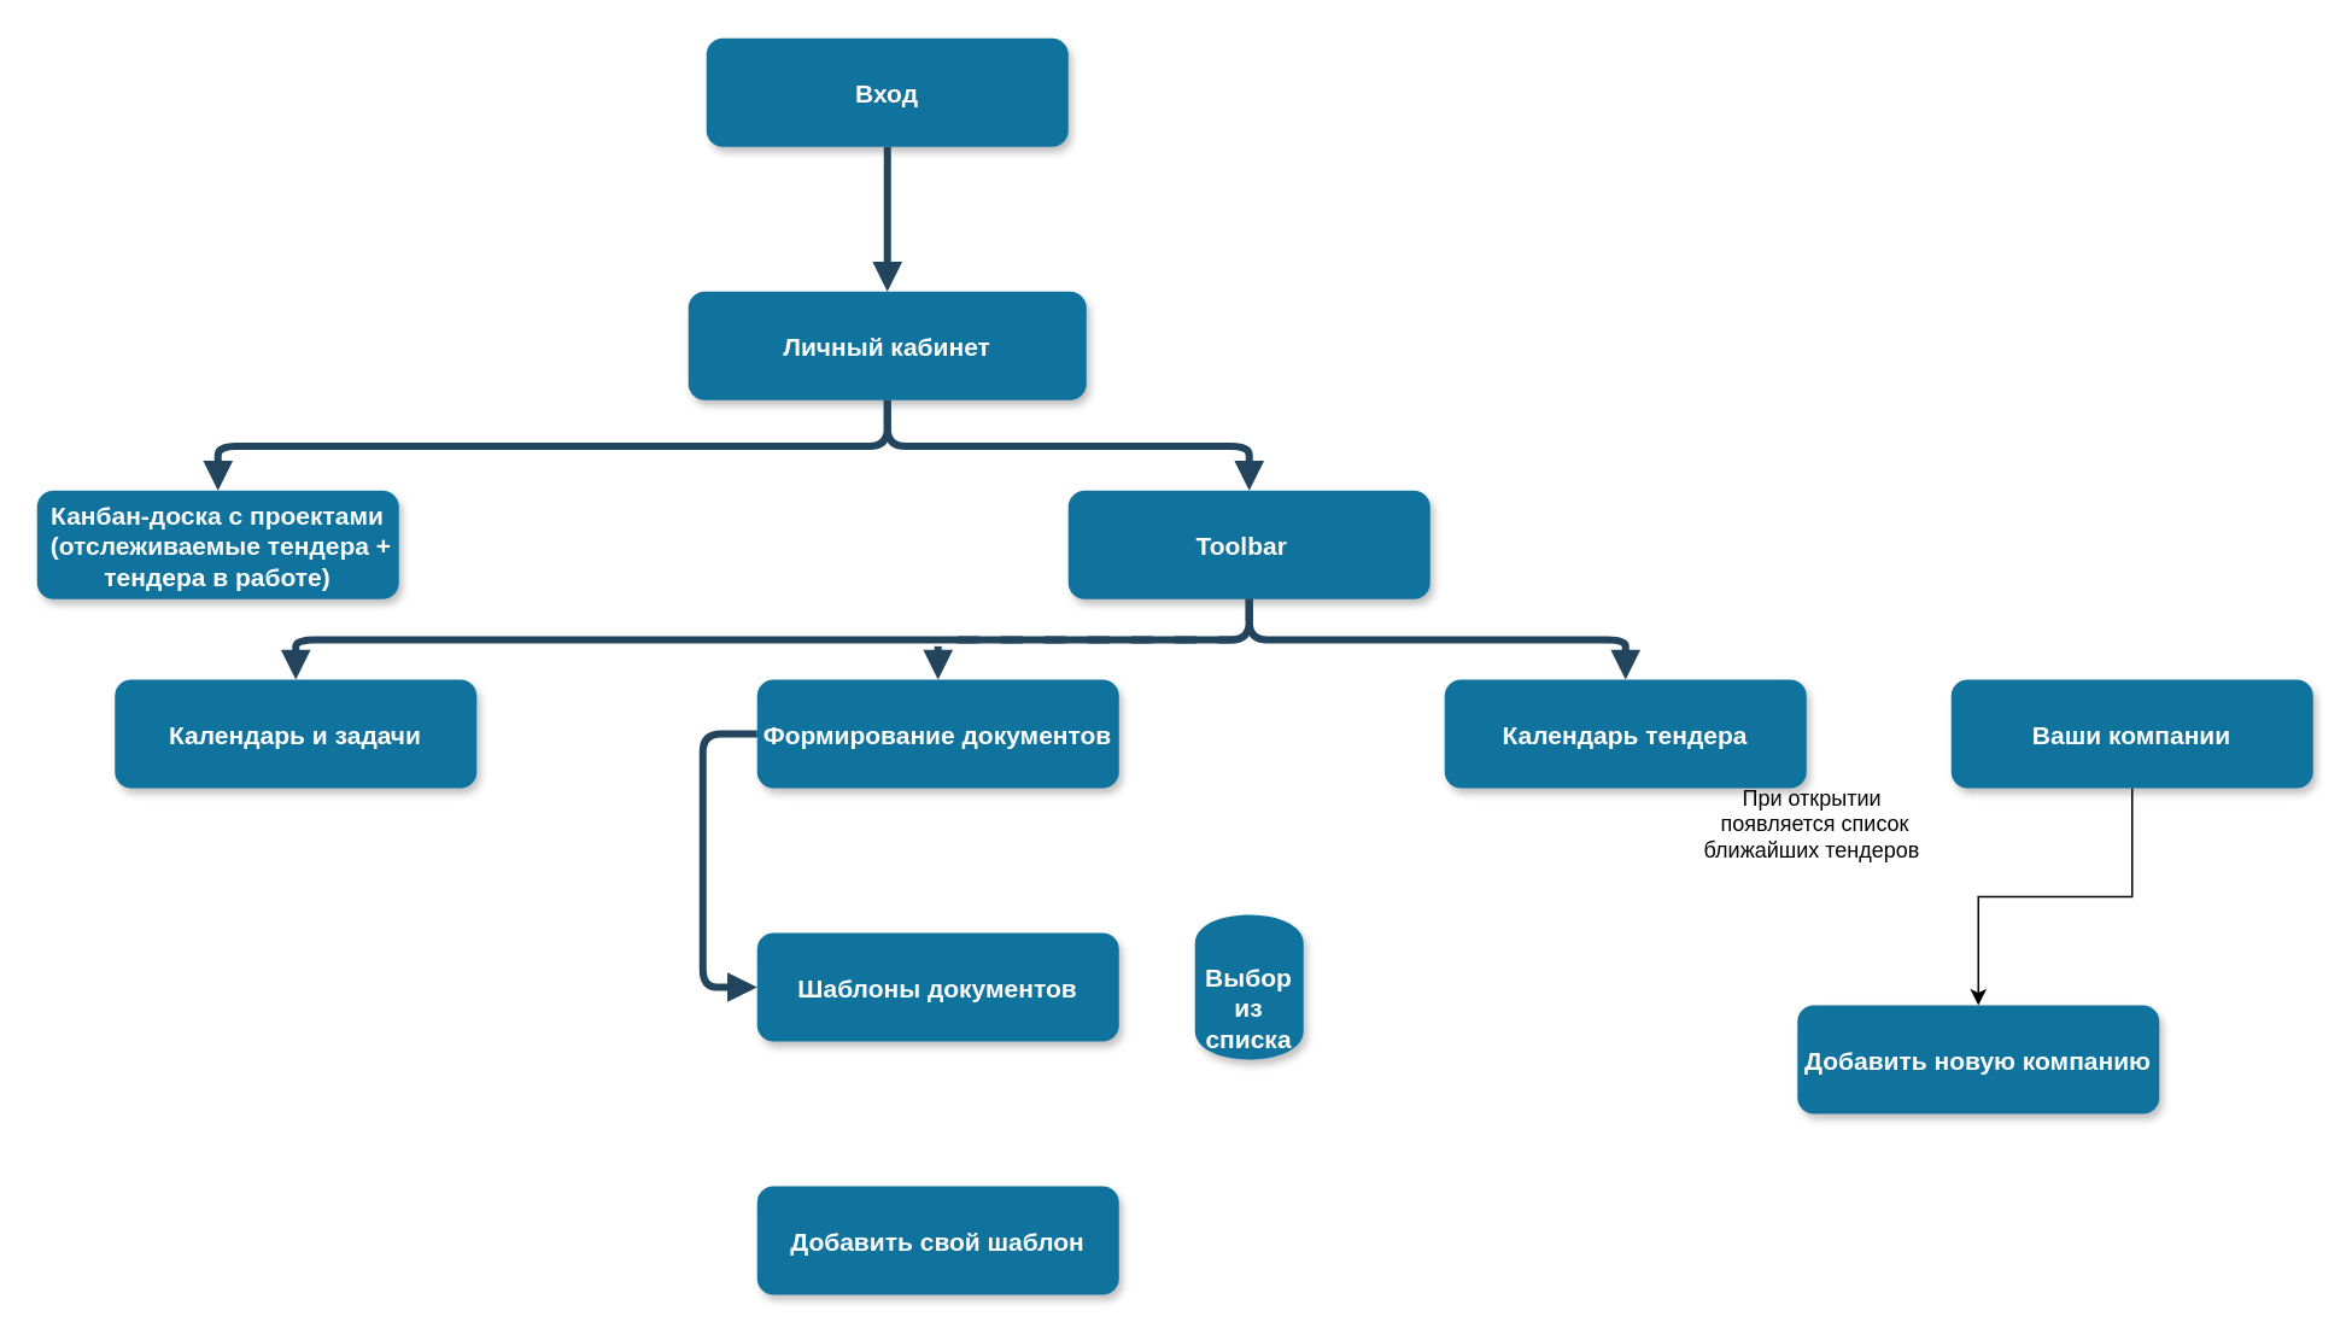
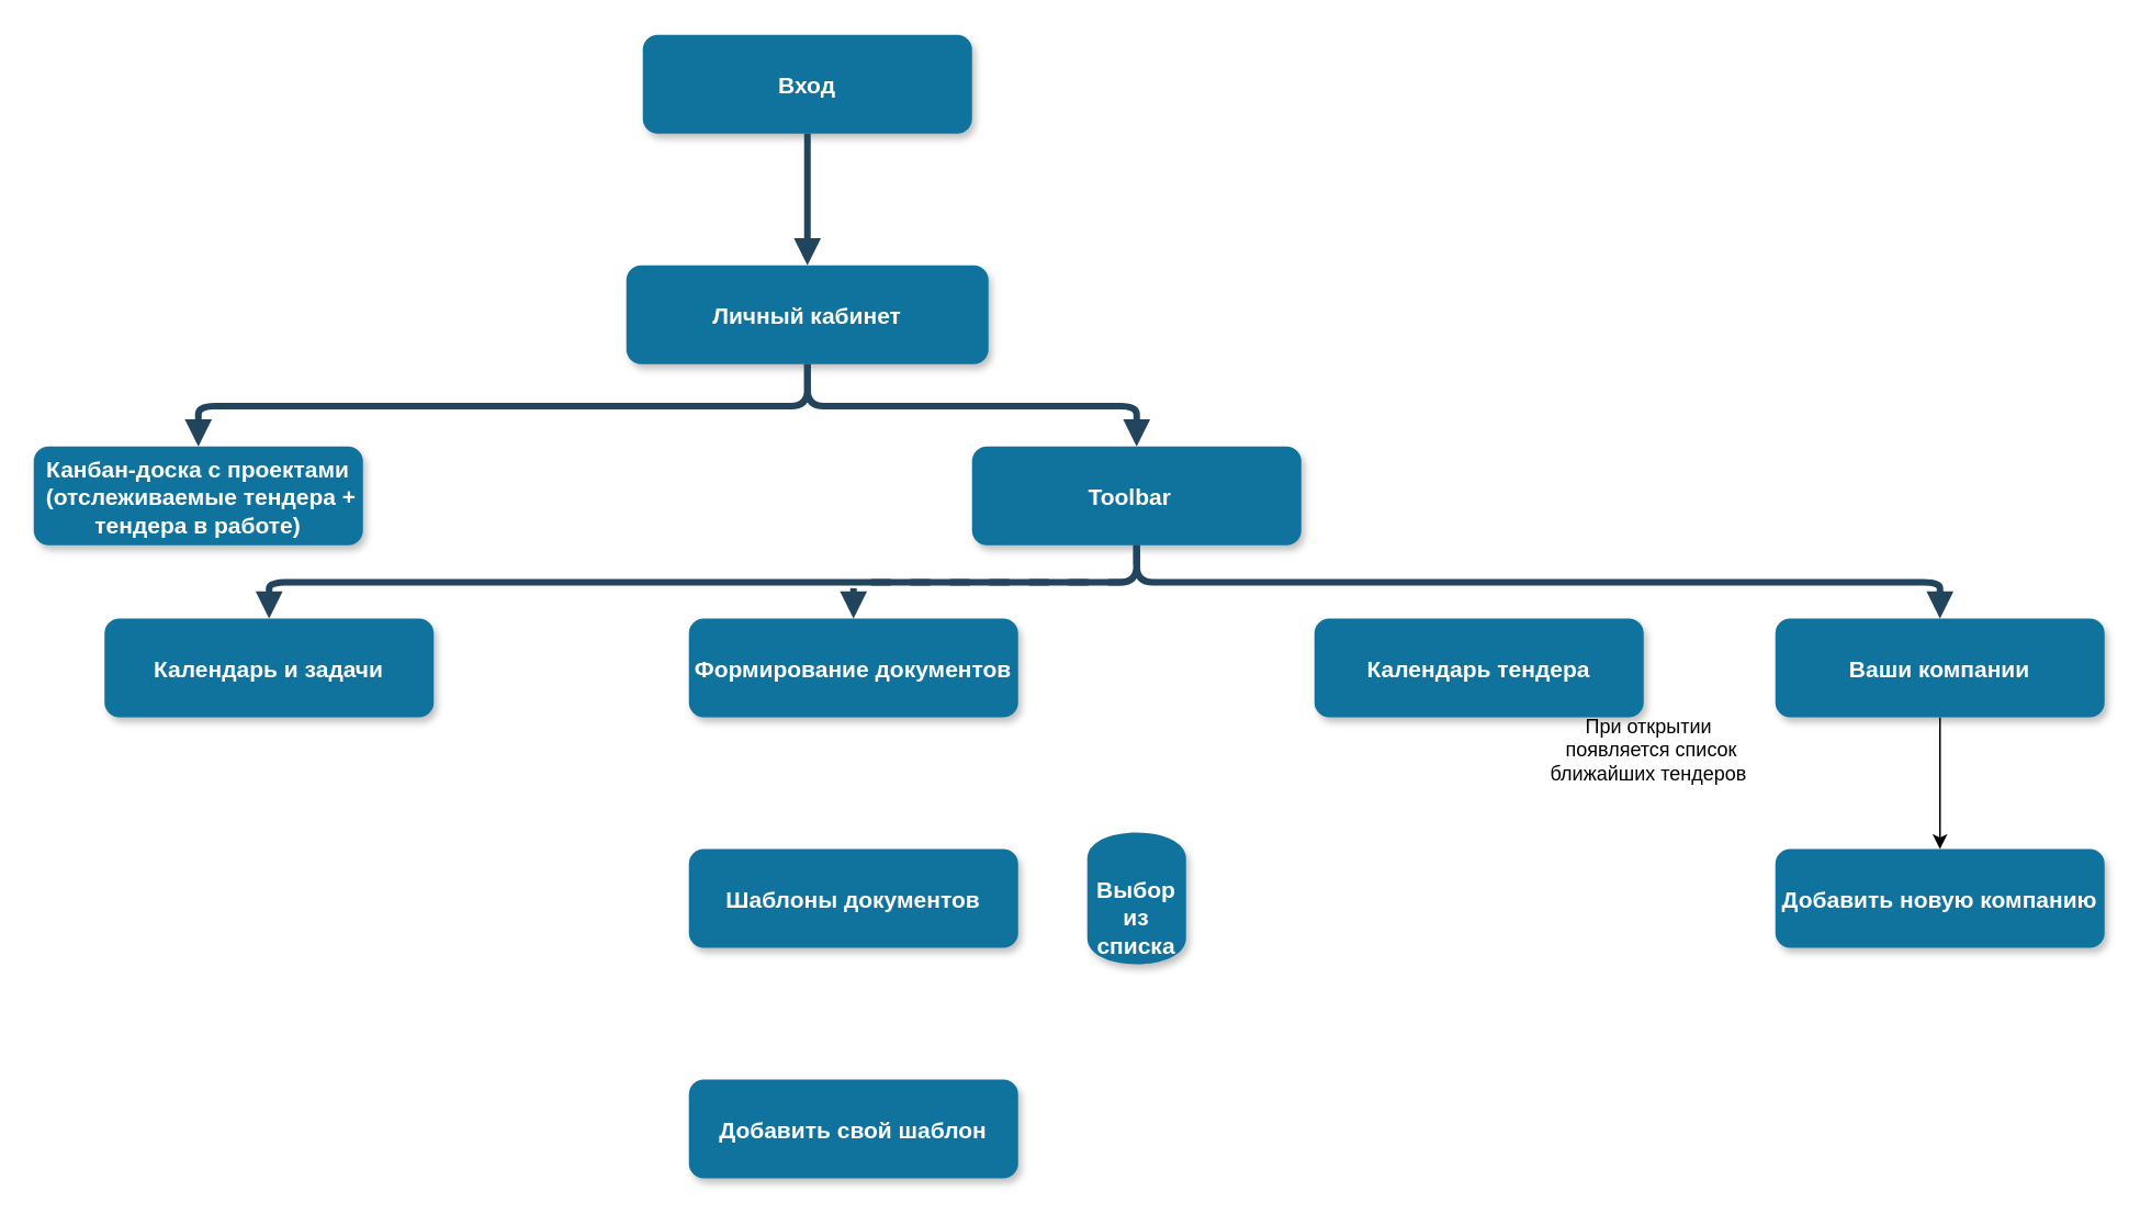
  <mxCell id="0" />
  <mxCell id="1" parent="0" />
  <mxCell id="2" value="Вход" style="rounded=1;fillColor=#10739E;strokeColor=none;shadow=1;gradientColor=none;fontStyle=1;fontColor=#FFFFFF;fontSize=14;" parent="1" vertex="1"><mxGeometry x="390" y="20.5" width="200" height="60" as="geometry" /></mxCell>
  <mxCell id="3" value="Личный кабинет" style="rounded=1;fillColor=#10739E;strokeColor=none;shadow=1;gradientColor=none;fontStyle=1;fontColor=#FFFFFF;fontSize=14;" parent="1" vertex="1"><mxGeometry x="380" y="160.5" width="220" height="60" as="geometry" /></mxCell>
  <mxCell id="4" value="Канбан-доска с проектами&#10; (отслеживаемые тендера + &#10;тендера в работе)" style="rounded=1;fillColor=#10739E;strokeColor=none;shadow=1;gradientColor=none;fontStyle=1;fontColor=#FFFFFF;fontSize=14;" parent="1" vertex="1"><mxGeometry x="20" y="270.5" width="200" height="60" as="geometry" /></mxCell>
  <mxCell id="5" value="Toolbar  " style="rounded=1;fillColor=#10739E;strokeColor=none;shadow=1;gradientColor=none;fontStyle=1;fontColor=#FFFFFF;fontSize=14;" parent="1" vertex="1"><mxGeometry x="590" y="270.5" width="200" height="60" as="geometry" /></mxCell>
  <mxCell id="6" value="Календарь тендера" style="rounded=1;fillColor=#10739E;strokeColor=none;shadow=1;gradientColor=none;fontStyle=1;fontColor=#FFFFFF;fontSize=14;" parent="1" vertex="1"><mxGeometry x="798" y="375" width="200" height="60" as="geometry" /></mxCell>
  <mxCell id="7" value="Формирование документов" style="rounded=1;fillColor=#10739E;strokeColor=none;shadow=1;gradientColor=none;fontStyle=1;fontColor=#FFFFFF;fontSize=14;" parent="1" vertex="1"><mxGeometry x="418" y="375" width="200" height="60" as="geometry" /></mxCell>
  <mxCell id="8" value="Календарь и задачи" style="rounded=1;fillColor=#10739E;strokeColor=none;shadow=1;gradientColor=none;fontStyle=1;fontColor=#FFFFFF;fontSize=14;" parent="1" vertex="1"><mxGeometry x="63" y="375" width="200" height="60" as="geometry" /></mxCell>
  <mxCell id="9" value="" style="edgeStyle=elbowEdgeStyle;elbow=vertical;strokeWidth=4;endArrow=block;endFill=1;fontStyle=1;strokeColor=#23445D;" parent="1" source="2" target="3" edge="1"><mxGeometry x="22" y="165.5" width="100" height="100" as="geometry"><mxPoint x="-260" y="80.5" as="sourcePoint" /><mxPoint x="-160" y="-19.5" as="targetPoint" /></mxGeometry></mxCell>
  <mxCell id="10" value="" style="edgeStyle=elbowEdgeStyle;elbow=vertical;strokeWidth=4;endArrow=block;endFill=1;fontStyle=1;strokeColor=#23445D;" parent="1" source="3" target="4" edge="1"><mxGeometry x="22" y="165.5" width="100" height="100" as="geometry"><mxPoint x="-260" y="80.5" as="sourcePoint" /><mxPoint x="-160" y="-19.5" as="targetPoint" /></mxGeometry></mxCell>
  <mxCell id="11" value="" style="edgeStyle=elbowEdgeStyle;elbow=vertical;strokeWidth=4;endArrow=block;endFill=1;fontStyle=1;strokeColor=#23445D;" parent="1" source="3" target="5" edge="1"><mxGeometry x="22" y="165.5" width="100" height="100" as="geometry"><mxPoint x="-260" y="80.5" as="sourcePoint" /><mxPoint x="-160" y="-19.5" as="targetPoint" /></mxGeometry></mxCell>
  <mxCell id="12" value="" style="edgeStyle=elbowEdgeStyle;elbow=vertical;strokeWidth=4;endArrow=block;endFill=1;fontStyle=1;strokeColor=#23445D;exitX=0.5;exitY=1;exitDx=0;exitDy=0;dashed=1;" parent="1" source="5" target="7" edge="1"><mxGeometry x="590" y="110" width="100" height="100" as="geometry"><mxPoint x="308" y="25" as="sourcePoint" /><mxPoint x="408" y="-75" as="targetPoint" /></mxGeometry></mxCell>
  <mxCell id="13" value="" style="edgeStyle=elbowEdgeStyle;elbow=vertical;strokeWidth=4;endArrow=block;endFill=1;fontStyle=1;strokeColor=#23445D;exitX=0.5;exitY=1;exitDx=0;exitDy=0;" parent="1" source="5" target="8" edge="1"><mxGeometry x="590" y="120" width="100" height="100" as="geometry"><mxPoint x="308" y="35" as="sourcePoint" /><mxPoint x="408" y="-65" as="targetPoint" /></mxGeometry></mxCell>
- <mxCell id="14" value="" style="edgeStyle=elbowEdgeStyle;elbow=vertical;strokeWidth=4;endArrow=block;endFill=1;fontStyle=1;strokeColor=#23445D;exitX=0.5;exitY=1;exitDx=0;exitDy=0;entryX=0.5;entryY=0;entryDx=0;entryDy=0;" edge="1" parent="1" source="5" target="6"><mxGeometry x="600" y="120" width="100" height="100" as="geometry"><mxPoint x="700" y="340.5" as="sourcePoint" /><mxPoint x="528" y="385" as="targetPoint" /></mxGeometry></mxCell>
  <mxCell id="15" value="Шаблоны документов" style="rounded=1;fillColor=#10739E;strokeColor=none;shadow=1;gradientColor=none;fontStyle=1;fontColor=#FFFFFF;fontSize=14;" vertex="1" parent="1"><mxGeometry x="418" y="515" width="200" height="60" as="geometry" /></mxCell>
  <mxCell id="16" value="" style="edgeStyle=orthogonalEdgeStyle;rounded=0;orthogonalLoop=1;jettySize=auto;html=1;" edge="1" parent="1" source="17" target="22"><mxGeometry relative="1" as="geometry" /></mxCell>
  <mxCell id="17" value="Ваши компании" style="rounded=1;fillColor=#10739E;strokeColor=none;shadow=1;gradientColor=none;fontStyle=1;fontColor=#FFFFFF;fontSize=14;" vertex="1" parent="1"><mxGeometry x="1078" y="375" width="200" height="60" as="geometry" /></mxCell>
+ <mxCell id="18" value="" style="edgeStyle=elbowEdgeStyle;elbow=vertical;strokeWidth=4;endArrow=block;endFill=1;fontStyle=1;strokeColor=#23445D;exitX=0.5;exitY=1;exitDx=0;exitDy=0;" edge="1" parent="1" source="5" target="17"><mxGeometry x="610" y="130" width="100" height="100" as="geometry"><mxPoint x="700" y="340.5" as="sourcePoint" /><mxPoint x="908" y="385" as="targetPoint" /></mxGeometry></mxCell>
  <mxCell id="19" value="Выбор из списка" style="shape=cylinder;whiteSpace=wrap;html=1;boundedLbl=1;backgroundOutline=1;rounded=1;shadow=1;fontSize=14;fontColor=#FFFFFF;fontStyle=1;strokeColor=none;fillColor=#10739E;" vertex="1" parent="1"><mxGeometry x="660" y="505" width="60" height="80" as="geometry" /></mxCell>
  <mxCell id="20" value="Добавить свой шаблон" style="rounded=1;fillColor=#10739E;strokeColor=none;shadow=1;gradientColor=none;fontStyle=1;fontColor=#FFFFFF;fontSize=14;" vertex="1" parent="1"><mxGeometry x="418" y="655" width="200" height="60" as="geometry" /></mxCell>
- <mxCell id="21" value="" style="edgeStyle=elbowEdgeStyle;elbow=vertical;strokeWidth=4;endArrow=block;endFill=1;fontStyle=1;strokeColor=#23445D;exitX=0;exitY=0.5;exitDx=0;exitDy=0;entryX=0;entryY=0.5;entryDx=0;entryDy=0;" edge="1" parent="1" source="7" target="15"><mxGeometry x="438" y="244.5" width="100" height="100" as="geometry"><mxPoint x="378" y="405" as="sourcePoint" /><mxPoint x="358" y="575" as="targetPoint" /><Array as="points"><mxPoint x="388" y="455" /><mxPoint x="528" y="465" /></Array></mxGeometry></mxCell>
- <mxCell id="22" value="Добавить новую компанию" style="rounded=1;fillColor=#10739E;strokeColor=none;shadow=1;gradientColor=none;fontStyle=1;fontColor=#FFFFFF;fontSize=14;" vertex="1" parent="1"><mxGeometry x="993" y="555" width="200" height="60" as="geometry" /></mxCell>
+ <mxCell id="22" value="Добавить новую компанию" style="rounded=1;fillColor=#10739E;strokeColor=none;shadow=1;gradientColor=none;fontStyle=1;fontColor=#FFFFFF;fontSize=14;" vertex="1" parent="1"><mxGeometry x="1078" y="515" width="200" height="60" as="geometry" /></mxCell>
  <mxCell id="23" value="При открытии&amp;nbsp;&lt;br&gt;появляется список ближайших тендеров&amp;nbsp;" style="text;html=1;strokeColor=none;fillColor=none;align=center;verticalAlign=middle;whiteSpace=wrap;rounded=0;" vertex="1" parent="1"><mxGeometry x="938" y="445" width="130" height="20" as="geometry" /></mxCell>
